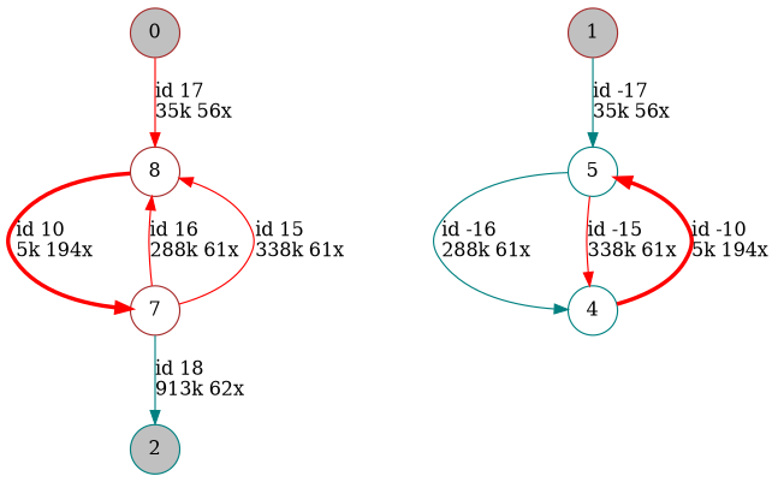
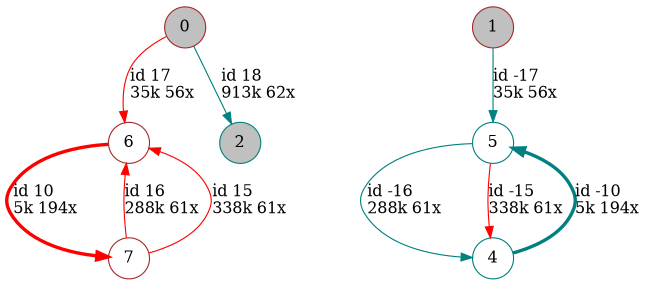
  digraph {
    nodesep=0.5
    node [color=brown shape=circle]
    edge [color=red]
    0 [fillcolor=grey height=0.3 style=filled]
-   6 [height=0.3 label=8]
+   6 [height=0.3]
    7 [height=0.3]
    1 [fillcolor=grey height=0.3 style=filled]
    5 [color=teal height=0.3]
    2 [color=teal fillcolor=grey height=0.3 style=filled]
    4 [color=teal height=0.3]
    0 -> 6 [label="id 17\l35k 56x"]
    6 -> 7 [label="id 10\l5k 194x" penwidth=3]
    7 -> 6 [label="id 16\l288k 61x"]
    7 -> 6 [label="id 15\l338k 61x"]
-   7 -> 2 [color=teal label="id 18\l913k 62x"]
+   0 -> 2 [color=teal label="id 18\l913k 62x"]
    1 -> 5 [color=teal label="id -17\l35k 56x"]
    5 -> 4 [color=teal label="id -16\l288k 61x"]
    5 -> 4 [label="id -15\l338k 61x"]
-   4 -> 5 [label="id -10\l5k 194x" penwidth=3]
+   4 -> 5 [color=teal label="id -10\l5k 194x" penwidth=3]
  }
